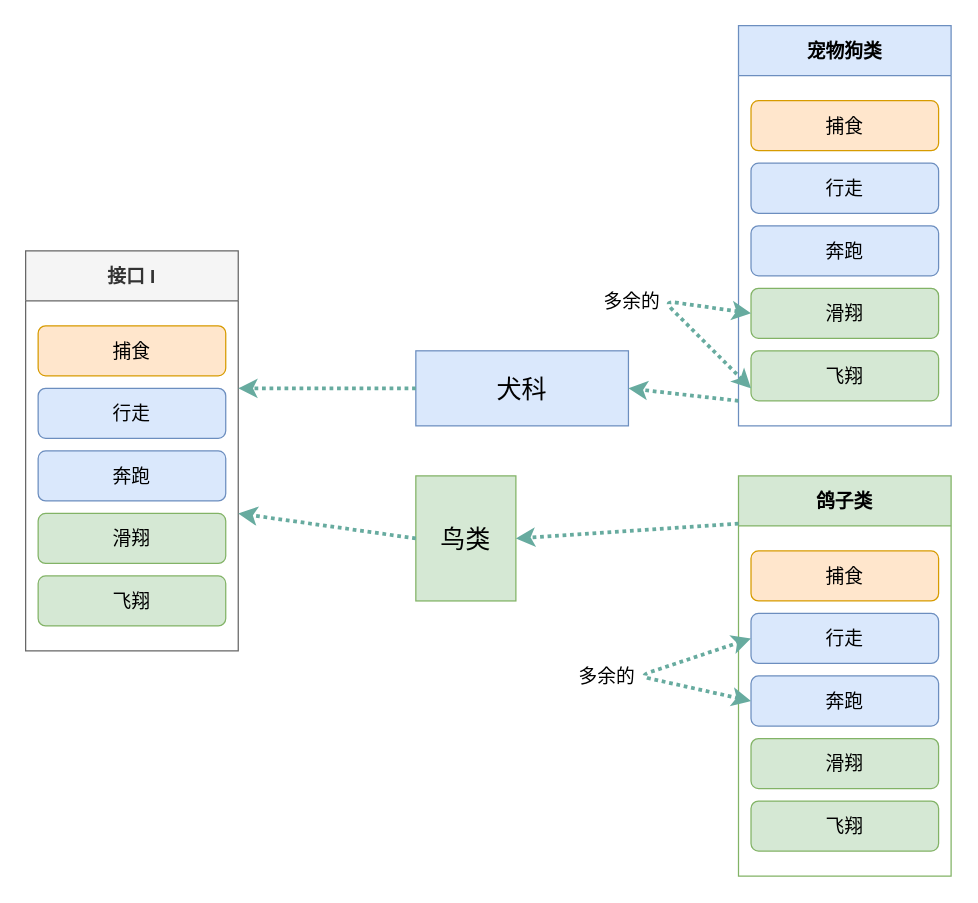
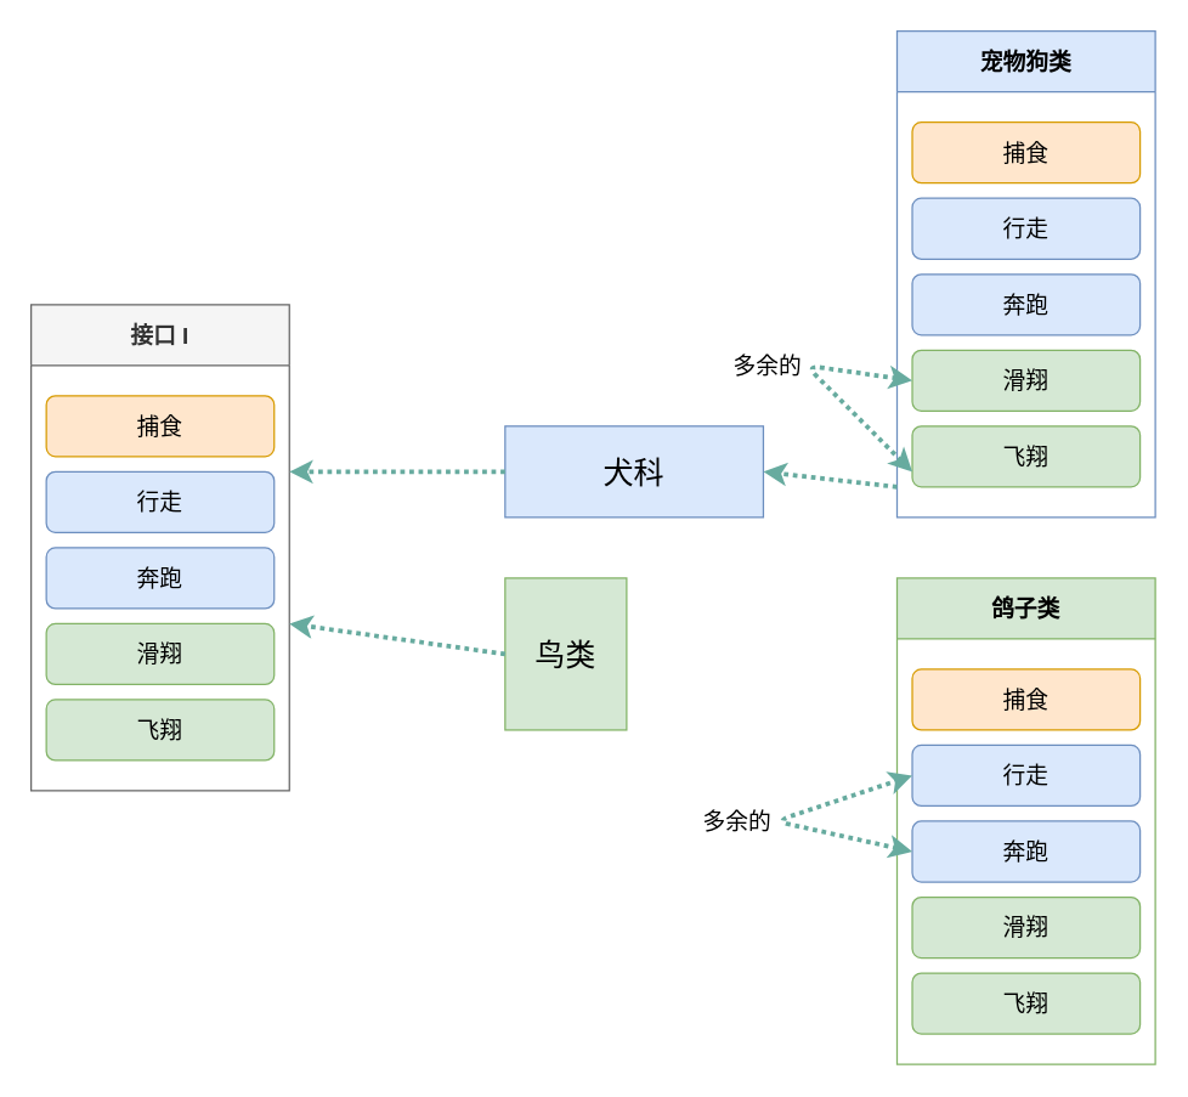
  <mxCell id="0" />
  <mxCell id="1" parent="0" />
  <mxCell id="2" value="接口 I" style="swimlane;glass=0;startSize=40;fontSize=15;fillColor=#f5f5f5;strokeColor=#666666;fontColor=#333333;" vertex="1" parent="1"><mxGeometry x="20" y="200" width="170" height="320" as="geometry" /></mxCell>
  <mxCell id="3" value="&lt;font style=&quot;font-size: 15px&quot;&gt;捕食&lt;/font&gt;" style="rounded=1;whiteSpace=wrap;html=1;glass=0;fillColor=#ffe6cc;strokeColor=#d79b00;" vertex="1" parent="2"><mxGeometry x="10" y="60" width="150" height="40" as="geometry" /></mxCell>
  <mxCell id="4" value="&lt;span style=&quot;font-size: 15px&quot;&gt;飞翔&lt;/span&gt;" style="rounded=1;whiteSpace=wrap;html=1;glass=0;fillColor=#d5e8d4;strokeColor=#82b366;" vertex="1" parent="2"><mxGeometry x="10" y="260" width="150" height="40" as="geometry" /></mxCell>
  <mxCell id="5" value="&lt;span style=&quot;font-size: 15px&quot;&gt;滑翔&lt;/span&gt;" style="rounded=1;whiteSpace=wrap;html=1;glass=0;fillColor=#d5e8d4;strokeColor=#82b366;" vertex="1" parent="2"><mxGeometry x="10" y="210" width="150" height="40" as="geometry" /></mxCell>
  <mxCell id="6" value="&lt;span style=&quot;font-size: 15px&quot;&gt;奔跑&lt;/span&gt;" style="rounded=1;whiteSpace=wrap;html=1;glass=0;fillColor=#dae8fc;strokeColor=#6c8ebf;" vertex="1" parent="2"><mxGeometry x="10" y="160" width="150" height="40" as="geometry" /></mxCell>
  <mxCell id="7" value="&lt;span style=&quot;font-size: 15px&quot;&gt;行走&lt;/span&gt;" style="rounded=1;whiteSpace=wrap;html=1;glass=0;fillColor=#dae8fc;strokeColor=#6c8ebf;" vertex="1" parent="2"><mxGeometry x="10" y="110" width="150" height="40" as="geometry" /></mxCell>
  <mxCell id="8" value="&lt;font style=&quot;font-size: 20px&quot;&gt;犬科&lt;/font&gt;" style="rounded=0;whiteSpace=wrap;html=1;glass=0;fillColor=#dae8fc;strokeColor=#6c8ebf;" vertex="1" parent="1"><mxGeometry x="332" y="280" width="170" height="60" as="geometry" /></mxCell>
  <mxCell id="9" value="&lt;font&gt;&lt;font style=&quot;font-size: 20px&quot;&gt;鸟类&lt;/font&gt;&lt;br&gt;&lt;/font&gt;" style="rounded=0;whiteSpace=wrap;html=1;glass=0;fillColor=#d5e8d4;strokeColor=#82b366;" vertex="1" parent="1"><mxGeometry x="332" y="380" width="80" height="100" as="geometry" /></mxCell>
  <mxCell id="10" value="宠物狗类" style="swimlane;glass=0;startSize=40;fillColor=#dae8fc;strokeColor=#6c8ebf;fontSize=15;" vertex="1" parent="1"><mxGeometry x="590" y="20" width="170" height="320" as="geometry" /></mxCell>
  <mxCell id="11" value="&lt;span style=&quot;font-size: 15px&quot;&gt;捕食&lt;/span&gt;" style="rounded=1;whiteSpace=wrap;html=1;glass=0;fillColor=#ffe6cc;strokeColor=#d79b00;" vertex="1" parent="10"><mxGeometry x="10" y="60" width="150" height="40" as="geometry" /></mxCell>
  <mxCell id="12" value="&lt;span style=&quot;font-size: 15px&quot;&gt;飞翔&lt;/span&gt;" style="rounded=1;whiteSpace=wrap;html=1;glass=0;fillColor=#d5e8d4;strokeColor=#82b366;" vertex="1" parent="10"><mxGeometry x="10" y="260" width="150" height="40" as="geometry" /></mxCell>
  <mxCell id="13" value="&lt;span style=&quot;font-size: 15px&quot;&gt;滑翔&lt;/span&gt;" style="rounded=1;whiteSpace=wrap;html=1;glass=0;fillColor=#d5e8d4;strokeColor=#82b366;" vertex="1" parent="10"><mxGeometry x="10" y="210" width="150" height="40" as="geometry" /></mxCell>
  <mxCell id="14" value="&lt;span style=&quot;font-size: 15px&quot;&gt;奔跑&lt;/span&gt;" style="rounded=1;whiteSpace=wrap;html=1;glass=0;fillColor=#dae8fc;strokeColor=#6c8ebf;" vertex="1" parent="10"><mxGeometry x="10" y="160" width="150" height="40" as="geometry" /></mxCell>
  <mxCell id="15" value="&lt;span style=&quot;font-size: 15px&quot;&gt;行走&lt;/span&gt;" style="rounded=1;whiteSpace=wrap;html=1;glass=0;fillColor=#dae8fc;strokeColor=#6c8ebf;" vertex="1" parent="10"><mxGeometry x="10" y="110" width="150" height="40" as="geometry" /></mxCell>
  <mxCell id="16" value="" style="endArrow=classic;startArrow=classic;html=1;fontSize=15;entryX=0;entryY=0.5;entryDx=0;entryDy=0;exitX=0;exitY=0.75;exitDx=0;exitDy=0;dashed=1;dashPattern=1 1;strokeWidth=3;strokeColor=#67AB9F;" edge="1" parent="10" source="12" target="13"><mxGeometry width="50" height="50" relative="1" as="geometry"><mxPoint x="-60" y="300" as="sourcePoint" /><mxPoint x="-10" y="250" as="targetPoint" /><Array as="points"><mxPoint x="-60" y="220" /></Array></mxGeometry></mxCell>
  <mxCell id="17" value="鸽子类" style="swimlane;glass=0;startSize=40;fillColor=#d5e8d4;strokeColor=#82b366;fontSize=15;" vertex="1" parent="1"><mxGeometry x="590" y="380" width="170" height="320" as="geometry" /></mxCell>
  <mxCell id="18" value="&lt;span style=&quot;font-size: 15px&quot;&gt;捕食&lt;/span&gt;" style="rounded=1;whiteSpace=wrap;html=1;glass=0;fillColor=#ffe6cc;strokeColor=#d79b00;" vertex="1" parent="17"><mxGeometry x="10" y="60" width="150" height="40" as="geometry" /></mxCell>
  <mxCell id="19" value="&lt;span style=&quot;font-size: 15px&quot;&gt;飞翔&lt;/span&gt;" style="rounded=1;whiteSpace=wrap;html=1;glass=0;fillColor=#d5e8d4;strokeColor=#82b366;" vertex="1" parent="17"><mxGeometry x="10" y="260" width="150" height="40" as="geometry" /></mxCell>
  <mxCell id="20" value="&lt;span style=&quot;font-size: 15px&quot;&gt;滑翔&lt;/span&gt;" style="rounded=1;whiteSpace=wrap;html=1;glass=0;fillColor=#d5e8d4;strokeColor=#82b366;" vertex="1" parent="17"><mxGeometry x="10" y="210" width="150" height="40" as="geometry" /></mxCell>
  <mxCell id="21" value="&lt;span style=&quot;font-size: 15px&quot;&gt;奔跑&lt;/span&gt;" style="rounded=1;whiteSpace=wrap;html=1;glass=0;fillColor=#dae8fc;strokeColor=#6c8ebf;" vertex="1" parent="17"><mxGeometry x="10" y="160" width="150" height="40" as="geometry" /></mxCell>
  <mxCell id="22" value="&lt;span style=&quot;font-size: 15px&quot;&gt;行走&lt;/span&gt;" style="rounded=1;whiteSpace=wrap;html=1;glass=0;fillColor=#dae8fc;strokeColor=#6c8ebf;" vertex="1" parent="17"><mxGeometry x="10" y="110" width="150" height="40" as="geometry" /></mxCell>
  <mxCell id="23" value="" style="endArrow=classic;startArrow=classic;html=1;dashed=1;dashPattern=1 1;fontSize=15;strokeColor=#67AB9F;strokeWidth=3;entryX=0;entryY=0.5;entryDx=0;entryDy=0;exitX=0;exitY=0.5;exitDx=0;exitDy=0;" edge="1" parent="17" source="21" target="22"><mxGeometry width="50" height="50" relative="1" as="geometry"><mxPoint x="-80" y="150" as="sourcePoint" /><mxPoint x="-10" y="50" as="targetPoint" /><Array as="points"><mxPoint x="-80" y="160" /></Array></mxGeometry></mxCell>
  <mxCell id="24" value="多余的" style="text;html=1;strokeColor=none;fillColor=none;align=center;verticalAlign=middle;whiteSpace=wrap;rounded=0;glass=0;fontSize=15;" vertex="1" parent="1"><mxGeometry x="480" y="230" width="50" height="20" as="geometry" /></mxCell>
  <mxCell id="25" value="多余的" style="text;html=1;strokeColor=none;fillColor=none;align=center;verticalAlign=middle;whiteSpace=wrap;rounded=0;glass=0;fontSize=15;" vertex="1" parent="1"><mxGeometry x="460" y="530" width="50" height="20" as="geometry" /></mxCell>
  <mxCell id="26" value="" style="endArrow=classic;html=1;dashed=1;dashPattern=1 1;fontSize=15;strokeColor=#67AB9F;strokeWidth=3;exitX=0;exitY=0.5;exitDx=0;exitDy=0;" edge="1" parent="1" source="8"><mxGeometry width="50" height="50" relative="1" as="geometry"><mxPoint x="410" y="370" as="sourcePoint" /><mxPoint x="190" y="310" as="targetPoint" /></mxGeometry></mxCell>
  <mxCell id="27" value="" style="endArrow=classic;html=1;dashed=1;dashPattern=1 1;fontSize=15;strokeColor=#67AB9F;strokeWidth=3;exitX=0;exitY=0.5;exitDx=0;exitDy=0;" edge="1" parent="1" source="9"><mxGeometry width="50" height="50" relative="1" as="geometry"><mxPoint x="410" y="370" as="sourcePoint" /><mxPoint x="190" y="410" as="targetPoint" /></mxGeometry></mxCell>
  <mxCell id="28" value="" style="endArrow=classic;html=1;dashed=1;dashPattern=1 1;fontSize=15;strokeColor=#67AB9F;strokeWidth=3;entryX=1;entryY=0.5;entryDx=0;entryDy=0;" edge="1" parent="1" target="8"><mxGeometry width="50" height="50" relative="1" as="geometry"><mxPoint x="590" y="320" as="sourcePoint" /><mxPoint x="460" y="320" as="targetPoint" /></mxGeometry></mxCell>
- <mxCell id="29" value="" style="endArrow=classic;html=1;dashed=1;dashPattern=1 1;fontSize=15;strokeColor=#67AB9F;strokeWidth=3;exitX=0;exitY=0.119;exitDx=0;exitDy=0;exitPerimeter=0;entryX=1;entryY=0.5;entryDx=0;entryDy=0;" edge="1" parent="1" source="17" target="9"><mxGeometry width="50" height="50" relative="1" as="geometry"><mxPoint x="410" y="370" as="sourcePoint" /><mxPoint x="460" y="320" as="targetPoint" /></mxGeometry></mxCell>
